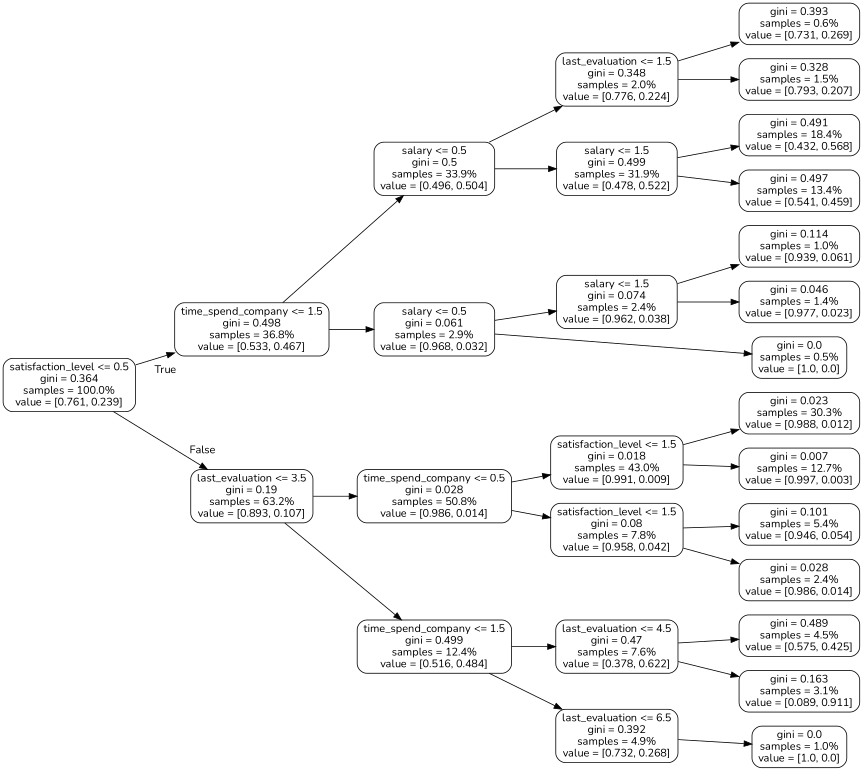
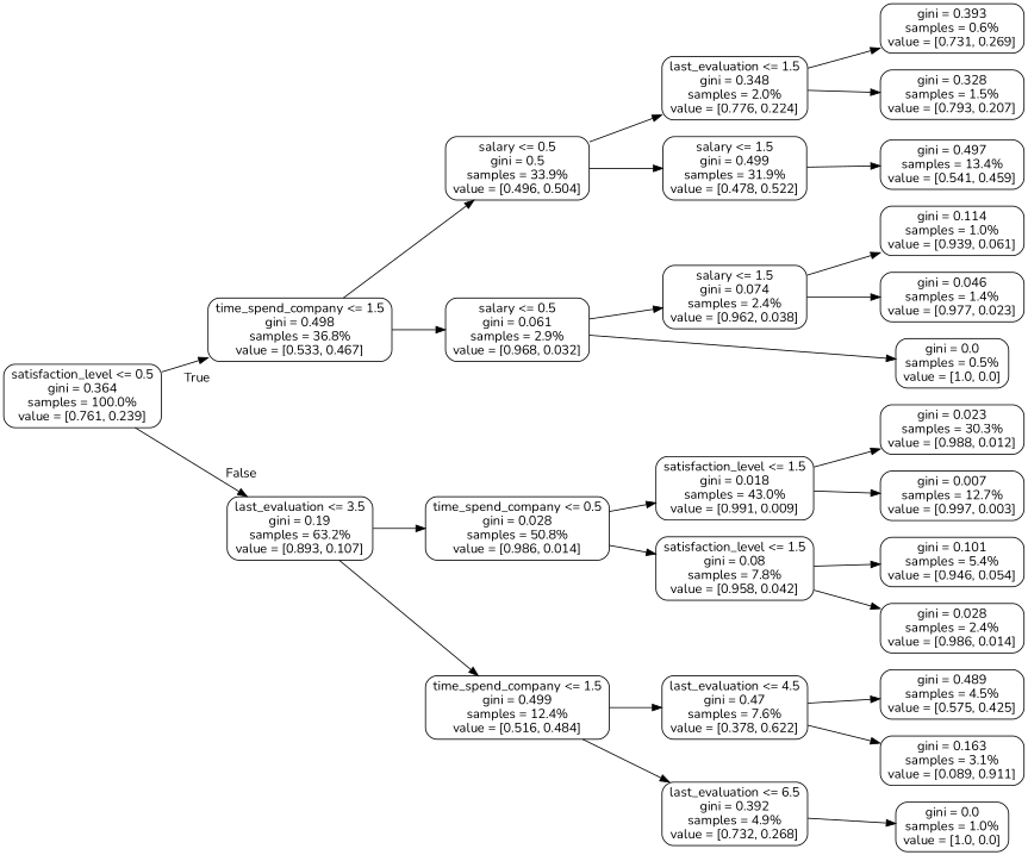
  digraph {
    fontname=Nunito
    rankdir=LR
    ranksep=equally
    splines=polyline
    node [color=black fontname=Nunito shape=box style=rounded]
    edge [fontname=Nunito]
    n1 [label="satisfaction_level <= 0.5\ngini = 0.364\nsamples = 100.0%\nvalue = [0.761, 0.239]"]
    n2 [label="time_spend_company <= 1.5\ngini = 0.498\nsamples = 36.8%\nvalue = [0.533, 0.467]"]
    n3 [label="last_evaluation <= 3.5\ngini = 0.19\nsamples = 63.2%\nvalue = [0.893, 0.107]"]
    n4 [label="salary <= 0.5\ngini = 0.5\nsamples = 33.9%\nvalue = [0.496, 0.504]"]
    n5 [label="salary <= 0.5\ngini = 0.061\nsamples = 2.9%\nvalue = [0.968, 0.032]"]
    n6 [label="time_spend_company <= 0.5\ngini = 0.028\nsamples = 50.8%\nvalue = [0.986, 0.014]"]
    n7 [label="time_spend_company <= 1.5\ngini = 0.499\nsamples = 12.4%\nvalue = [0.516, 0.484]"]
    n8 [label="last_evaluation <= 1.5\ngini = 0.348\nsamples = 2.0%\nvalue = [0.776, 0.224]"]
    n9 [label="salary <= 1.5\ngini = 0.499\nsamples = 31.9%\nvalue = [0.478, 0.522]"]
    n10 [label="salary <= 1.5\ngini = 0.074\nsamples = 2.4%\nvalue = [0.962, 0.038]"]
    n11 [label="satisfaction_level <= 1.5\ngini = 0.018\nsamples = 43.0%\nvalue = [0.991, 0.009]"]
    n12 [label="satisfaction_level <= 1.5\ngini = 0.08\nsamples = 7.8%\nvalue = [0.958, 0.042]"]
    n13 [label="last_evaluation <= 4.5\ngini = 0.47\nsamples = 7.6%\nvalue = [0.378, 0.622]"]
    n14 [label="last_evaluation <= 6.5\ngini = 0.392\nsamples = 4.9%\nvalue = [0.732, 0.268]"]
    n15 [label="gini = 0.393\nsamples = 0.6%\nvalue = [0.731, 0.269]"]
    n16 [label="gini = 0.328\nsamples = 1.5%\nvalue = [0.793, 0.207]"]
-   n17 [label="gini = 0.491\nsamples = 18.4%\nvalue = [0.432, 0.568]"]
    n18 [label="gini = 0.497\nsamples = 13.4%\nvalue = [0.541, 0.459]"]
    n19 [label="gini = 0.0\nsamples = 0.5%\nvalue = [1.0, 0.0]"]
    n20 [label="gini = 0.114\nsamples = 1.0%\nvalue = [0.939, 0.061]"]
    n21 [label="gini = 0.046\nsamples = 1.4%\nvalue = [0.977, 0.023]"]
    n22 [label="gini = 0.023\nsamples = 30.3%\nvalue = [0.988, 0.012]"]
    n23 [label="gini = 0.007\nsamples = 12.7%\nvalue = [0.997, 0.003]"]
    n24 [label="gini = 0.101\nsamples = 5.4%\nvalue = [0.946, 0.054]"]
    n25 [label="gini = 0.028\nsamples = 2.4%\nvalue = [0.986, 0.014]"]
    n26 [label="gini = 0.489\nsamples = 4.5%\nvalue = [0.575, 0.425]"]
    n27 [label="gini = 0.163\nsamples = 3.1%\nvalue = [0.089, 0.911]"]
    n28 [label="gini = 0.0\nsamples = 1.0%\nvalue = [1.0, 0.0]"]
    subgraph sub_1 {
      rank=same
      n1
    }
    subgraph sub_2 {
      rank=same
      n2
      n3
    }
    subgraph sub_3 {
      rank=same
      n4
      n5
      n6
      n7
    }
    subgraph sub_4 {
      rank=same
      n8
      n9
      n10
      n11
      n12
      n13
      n14
    }
    subgraph sub_5 {
      rank=same
      n15
      n16
-     n17
      n18
      n19
      n20
      n21
      n22
      n23
      n24
      n25
      n26
      n27
      n28
    }
    n1 -> n2 [headlabel=True labelangle=45 labeldistance=2.5]
    n1 -> n3 [headlabel=False labelangle=-45 labeldistance=2.5]
    n2 -> n4
    n2 -> n5
    n3 -> n6
    n3 -> n7
    n4 -> n8
    n4 -> n9
    n5 -> n10
    n5 -> n19
    n6 -> n11
    n6 -> n12
    n7 -> n13
    n7 -> n14
    n8 -> n15
    n8 -> n16
-   n9 -> n17
    n9 -> n18
    n10 -> n20
    n10 -> n21
    n11 -> n22
    n11 -> n23
    n12 -> n24
    n12 -> n25
    n13 -> n26
    n13 -> n27
    n14 -> n28
  }
